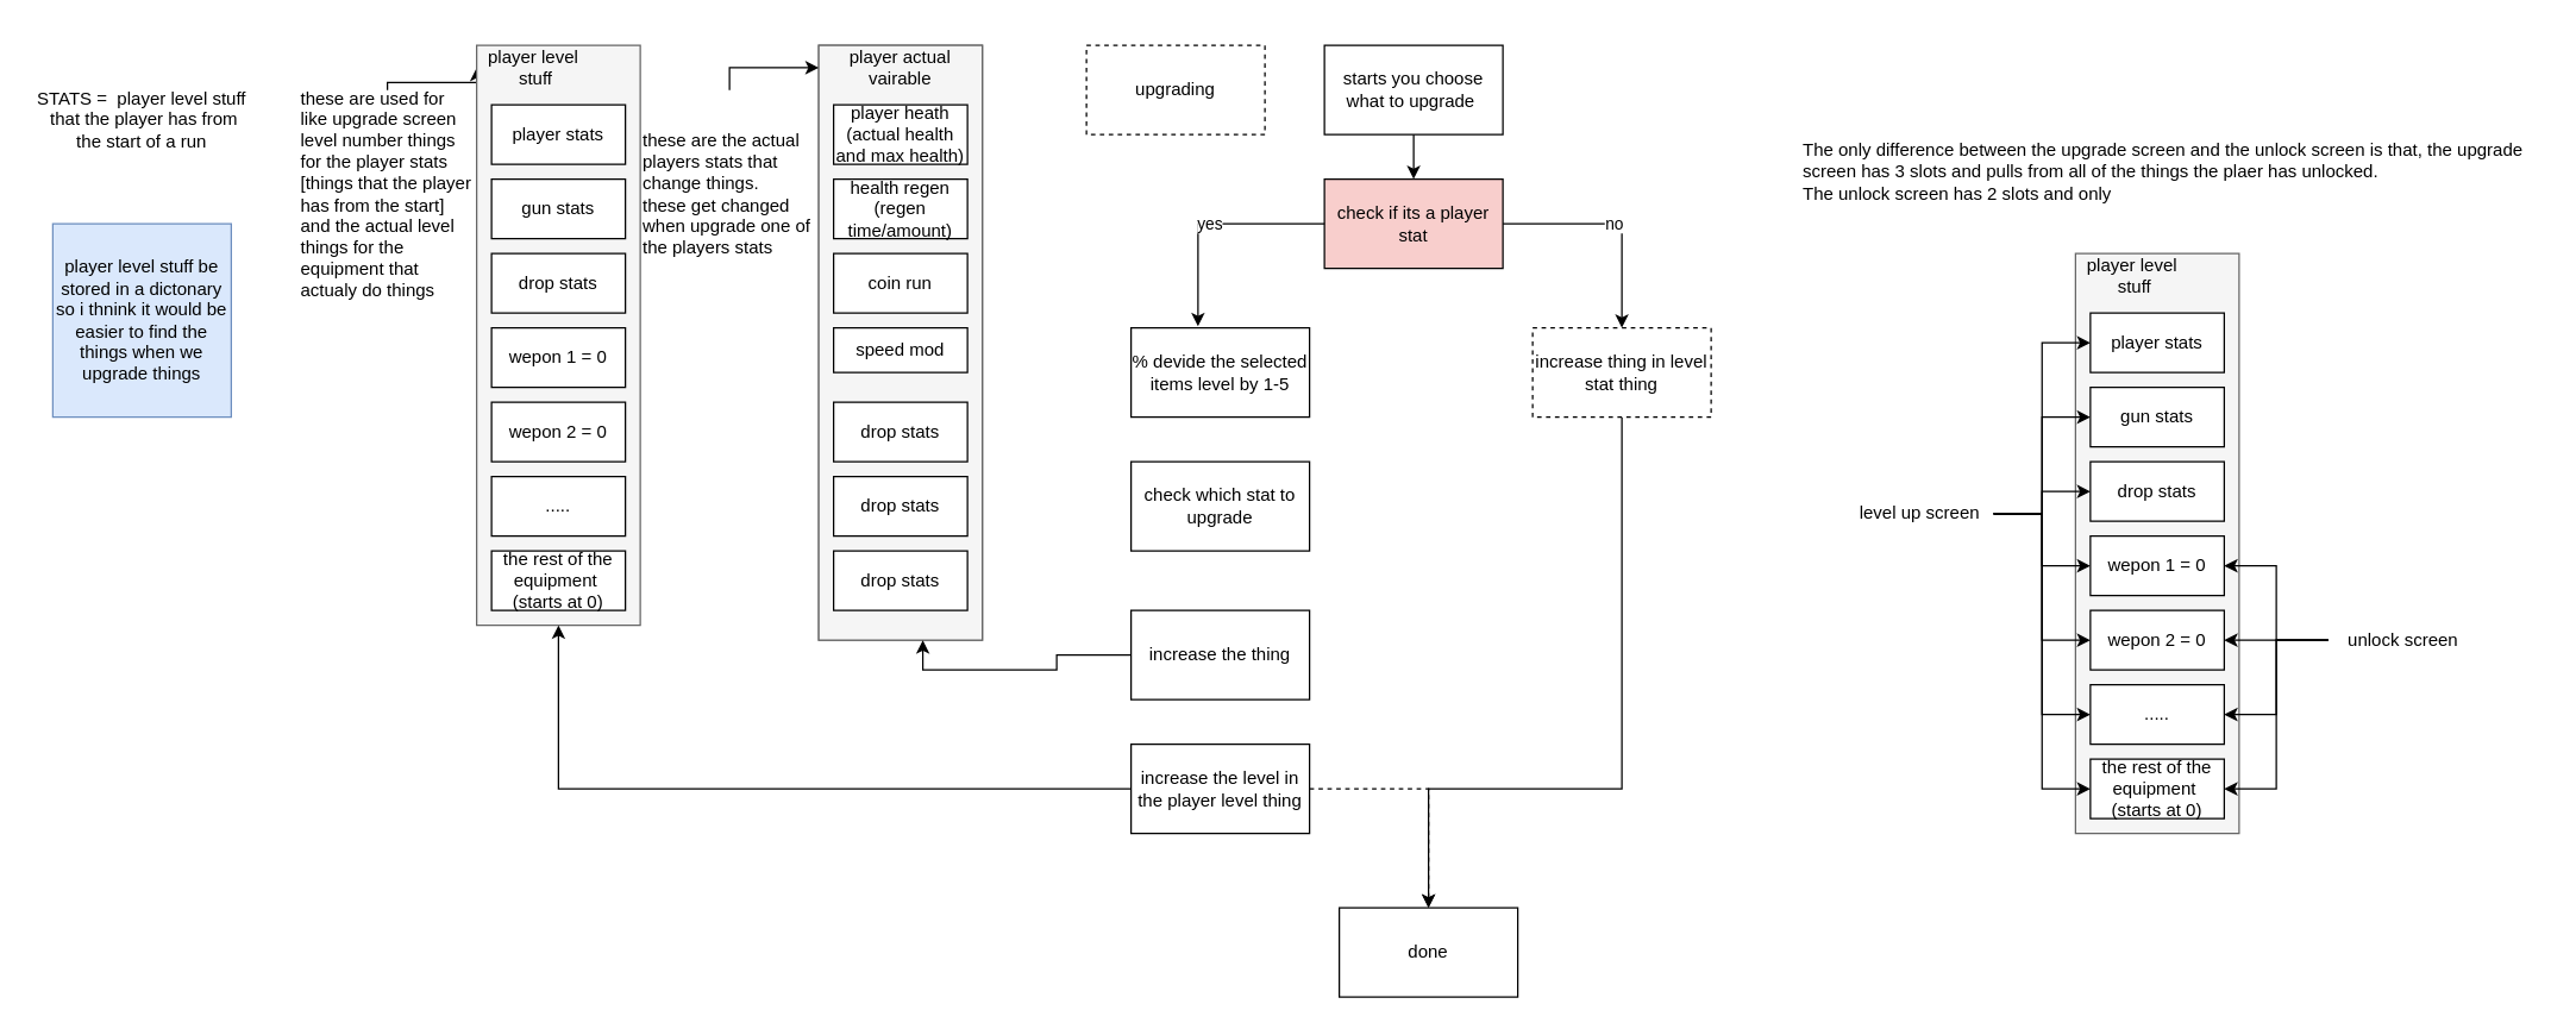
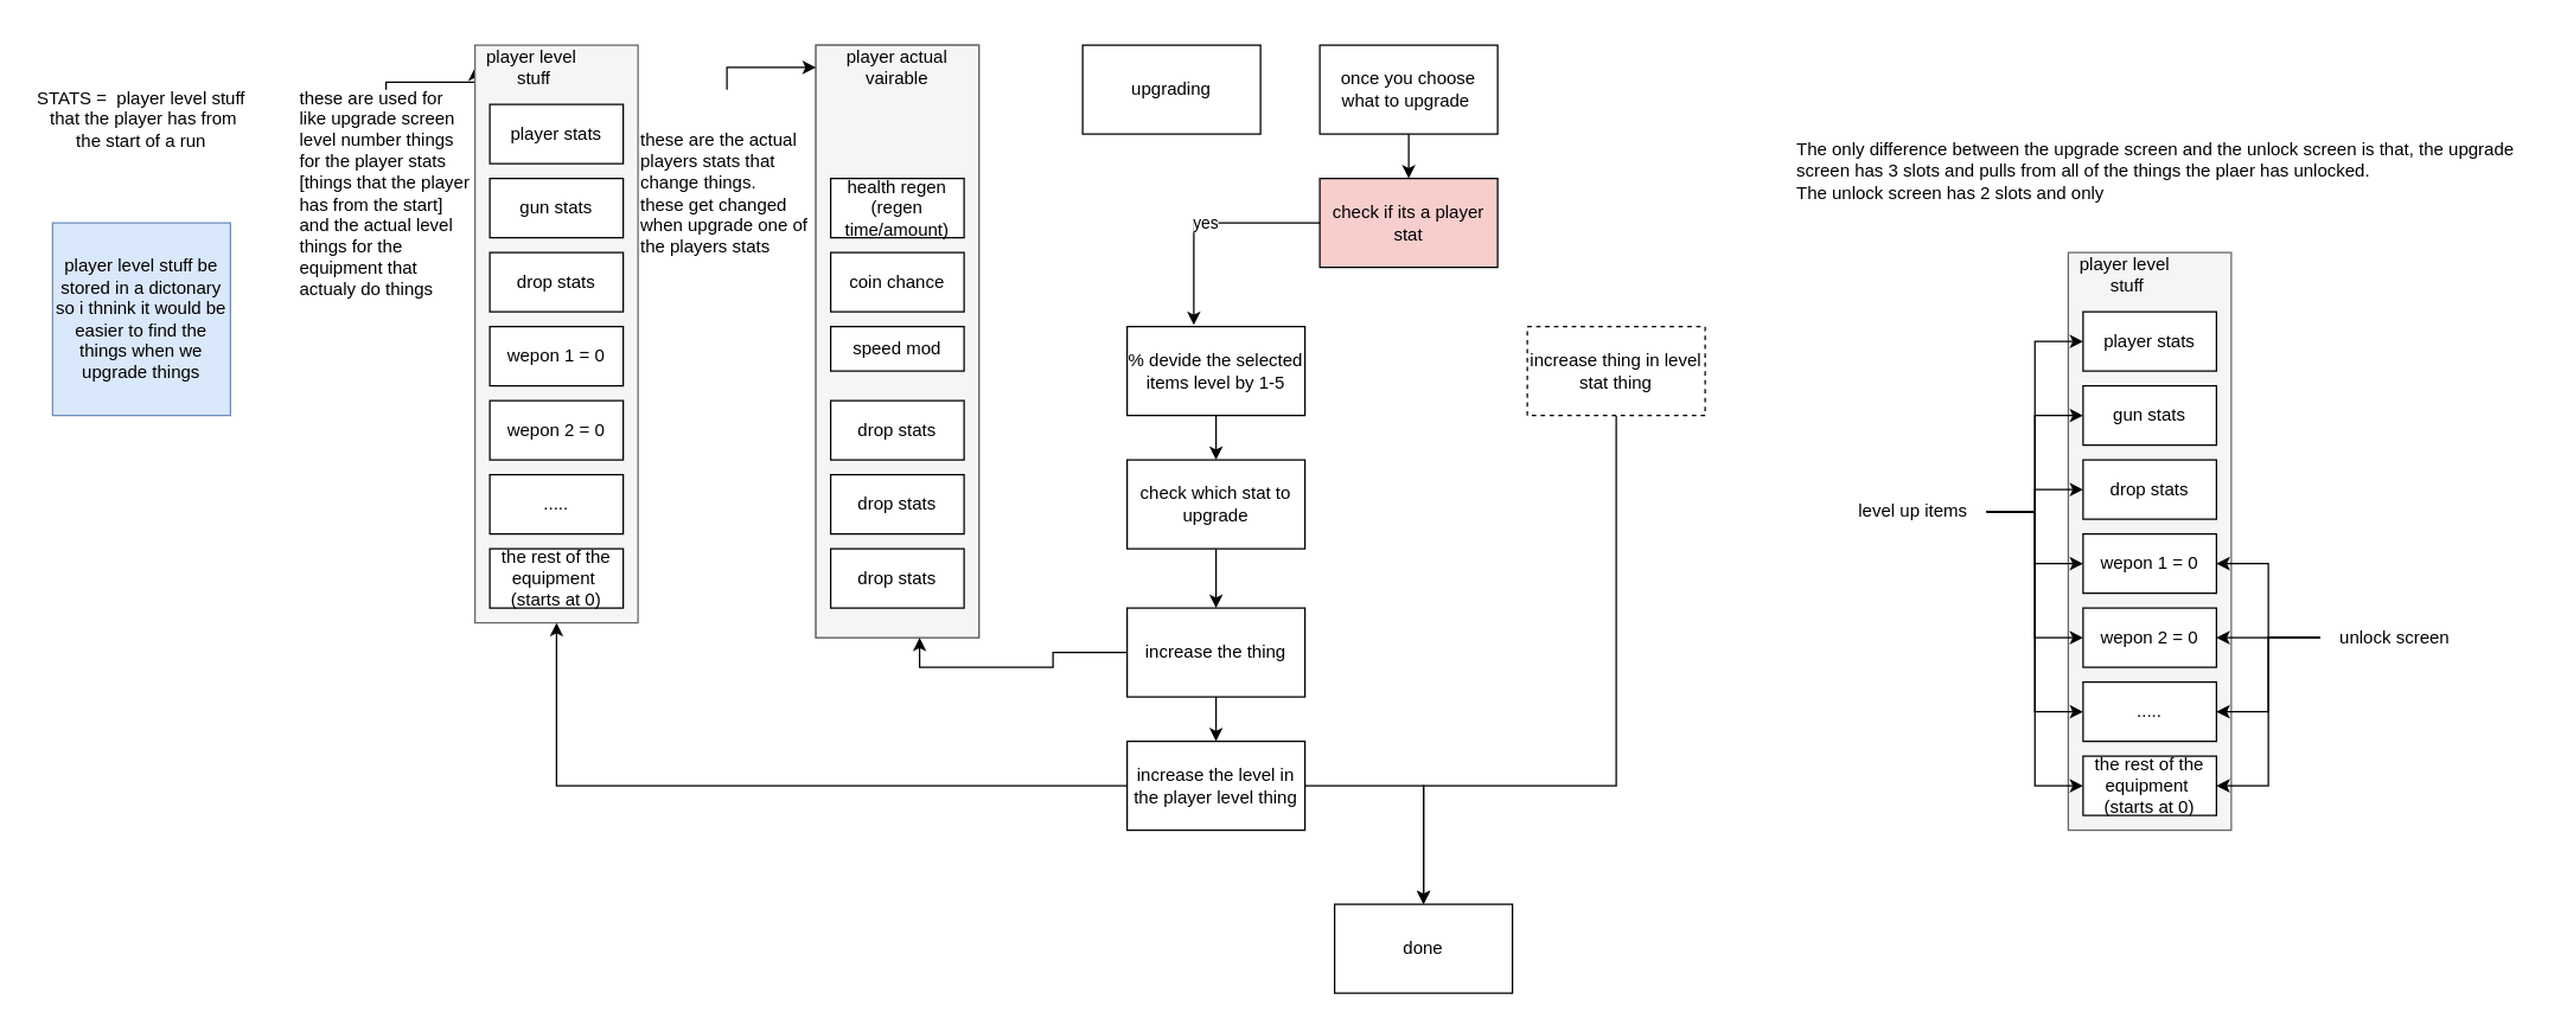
  <mxCell id="0" />
  <mxCell id="1" parent="0" />
  <mxCell id="2" value="STATS =&amp;nbsp; player level stuff&lt;br&gt;&amp;nbsp;that the player has from the start of a run" style="text;html=1;strokeColor=none;fillColor=none;align=center;verticalAlign=middle;whiteSpace=wrap;rounded=0;" vertex="1" parent="1"><mxGeometry y="30" width="150" height="100" as="geometry" x="20" /></mxCell>
  <mxCell id="3" value="player level stuff be stored in a dictonary so i thnink it would be easier to find the things when we upgrade things" style="text;html=1;strokeColor=#6c8ebf;fillColor=#dae8fc;align=center;verticalAlign=middle;whiteSpace=wrap;rounded=0;" vertex="1" parent="1"><mxGeometry x="35" y="150" width="120" height="130" as="geometry" /></mxCell>
  <mxCell id="4" value="" style="group" vertex="1" connectable="0" parent="1"><mxGeometry x="430" y="30" width="230" height="400" as="geometry" /></mxCell>
  <mxCell id="5" value="" style="group;fillColor=#f5f5f5;fontColor=#333333;strokeColor=#666666;container=0;" vertex="1" connectable="0" parent="4"><mxGeometry x="120" width="110" height="400" as="geometry" /></mxCell>
  <mxCell id="6" value="&lt;div style=&quot;&quot;&gt;these are the actual players stats that change things.&lt;/div&gt;&lt;div style=&quot;&quot;&gt;these get changed when upgrade one of the players stats&lt;/div&gt;" style="text;html=1;strokeColor=none;fillColor=none;align=left;verticalAlign=middle;whiteSpace=wrap;rounded=0;" vertex="1" parent="4"><mxGeometry y="30" width="120" height="140" as="geometry" /></mxCell>
  <mxCell id="7" value="" style="rounded=0;whiteSpace=wrap;html=1;fillColor=#f5f5f5;fontColor=#333333;strokeColor=#666666;" vertex="1" parent="4"><mxGeometry x="120" width="110" height="400" as="geometry" /></mxCell>
  <mxCell id="8" value="player actual&lt;br&gt;vairable" style="text;html=1;strokeColor=none;fillColor=none;align=center;verticalAlign=middle;whiteSpace=wrap;rounded=0;" vertex="1" parent="4"><mxGeometry x="120" width="110" height="30" as="geometry" /></mxCell>
  <mxCell id="9" style="edgeStyle=orthogonalEdgeStyle;rounded=0;orthogonalLoop=1;jettySize=auto;html=1;exitX=0.5;exitY=0;exitDx=0;exitDy=0;entryX=0;entryY=0.5;entryDx=0;entryDy=0;" edge="1" parent="4" source="6" target="8"><mxGeometry relative="1" as="geometry"><Array as="points"><mxPoint x="60" y="15" /></Array></mxGeometry></mxCell>
- <mxCell id="10" value="player heath&lt;br&gt;(actual health and max health)" style="rounded=0;whiteSpace=wrap;html=1;" vertex="1" parent="4"><mxGeometry x="130" y="40" width="90" height="40" as="geometry" /></mxCell>
  <mxCell id="11" value="speed mod" style="rounded=0;whiteSpace=wrap;html=1;" vertex="1" parent="4"><mxGeometry x="130" y="190" width="90" height="30" as="geometry" /></mxCell>
- <mxCell id="12" value="coin run" style="rounded=0;whiteSpace=wrap;html=1;" vertex="1" parent="4"><mxGeometry x="130" y="140" width="90" height="40" as="geometry" /></mxCell>
+ <mxCell id="12" value="coin chance" style="rounded=0;whiteSpace=wrap;html=1;" vertex="1" parent="4"><mxGeometry x="130" y="140" width="90" height="40" as="geometry" /></mxCell>
  <mxCell id="13" value="health regen&lt;br&gt;(regen time/amount)" style="rounded=0;whiteSpace=wrap;html=1;" vertex="1" parent="4"><mxGeometry x="130" y="90" width="90" height="40" as="geometry" /></mxCell>
  <mxCell id="14" value="drop stats" style="rounded=0;whiteSpace=wrap;html=1;" vertex="1" parent="4"><mxGeometry x="130" y="240" width="90" height="40" as="geometry" /></mxCell>
  <mxCell id="15" value="drop stats" style="rounded=0;whiteSpace=wrap;html=1;" vertex="1" parent="4"><mxGeometry x="130" y="290" width="90" height="40" as="geometry" /></mxCell>
  <mxCell id="16" value="drop stats" style="rounded=0;whiteSpace=wrap;html=1;" vertex="1" parent="4"><mxGeometry x="130" y="340" width="90" height="40" as="geometry" /></mxCell>
  <mxCell id="17" value="" style="group" vertex="1" connectable="0" parent="1"><mxGeometry x="200" y="30" width="230" height="390" as="geometry" /></mxCell>
  <mxCell id="18" value="&lt;div style=&quot;&quot;&gt;&lt;span style=&quot;background-color: initial;&quot;&gt;these are used for like upgrade screen level number things for the player stats [things that the player has from the start]&lt;/span&gt;&lt;/div&gt;&lt;div style=&quot;&quot;&gt;&lt;span style=&quot;background-color: initial;&quot;&gt;and the actual level things for the equipment that actualy do things&lt;/span&gt;&lt;/div&gt;" style="text;html=1;strokeColor=none;fillColor=none;align=left;verticalAlign=middle;whiteSpace=wrap;rounded=0;container=0;" vertex="1" parent="17"><mxGeometry y="30" width="120" height="140" as="geometry" /></mxCell>
  <mxCell id="19" style="edgeStyle=orthogonalEdgeStyle;rounded=0;orthogonalLoop=1;jettySize=auto;html=1;entryX=0;entryY=0.5;entryDx=0;entryDy=0;" edge="1" parent="17" source="18" target="21"><mxGeometry relative="1" as="geometry"><Array as="points"><mxPoint x="60" y="25" /></Array></mxGeometry></mxCell>
  <mxCell id="20" value="" style="rounded=0;whiteSpace=wrap;html=1;container=0;fillColor=#f5f5f5;fontColor=#333333;strokeColor=#666666;" vertex="1" parent="17"><mxGeometry x="120" width="110" height="390" as="geometry" /></mxCell>
  <mxCell id="21" value="player level&amp;nbsp;&lt;br&gt;stuff" style="text;html=1;strokeColor=none;fillColor=none;align=center;verticalAlign=middle;whiteSpace=wrap;rounded=0;container=0;" vertex="1" parent="17"><mxGeometry x="120" width="80" height="30" as="geometry" /></mxCell>
  <mxCell id="22" value="player stats" style="rounded=0;whiteSpace=wrap;html=1;container=0;" vertex="1" parent="17"><mxGeometry x="130" y="40" width="90" height="40" as="geometry" /></mxCell>
  <mxCell id="23" value="gun stats" style="rounded=0;whiteSpace=wrap;html=1;container=0;" vertex="1" parent="17"><mxGeometry x="130" y="90" width="90" height="40" as="geometry" /></mxCell>
  <mxCell id="24" value="drop stats" style="rounded=0;whiteSpace=wrap;html=1;container=0;" vertex="1" parent="17"><mxGeometry x="130" y="140" width="90" height="40" as="geometry" /></mxCell>
  <mxCell id="25" value="wepon 1 = 0" style="rounded=0;whiteSpace=wrap;html=1;container=0;" vertex="1" parent="17"><mxGeometry x="130" y="190" width="90" height="40" as="geometry" /></mxCell>
  <mxCell id="26" value="wepon 2 = 0" style="rounded=0;whiteSpace=wrap;html=1;container=0;" vertex="1" parent="17"><mxGeometry x="130" y="240" width="90" height="40" as="geometry" /></mxCell>
  <mxCell id="27" value="the rest of the equipment&amp;nbsp;&lt;br&gt;(starts at 0)" style="rounded=0;whiteSpace=wrap;html=1;container=0;" vertex="1" parent="17"><mxGeometry x="130" y="340" width="90" height="40" as="geometry" /></mxCell>
  <mxCell id="28" value="....." style="rounded=0;whiteSpace=wrap;html=1;container=0;" vertex="1" parent="17"><mxGeometry x="130" y="290" width="90" height="40" as="geometry" /></mxCell>
  <mxCell id="29" value="" style="group" vertex="1" connectable="0" parent="1"><mxGeometry x="730" y="30" width="420" height="640" as="geometry" /></mxCell>
- <mxCell id="30" value="upgrading" style="whiteSpace=wrap;html=1;dashed=1;" vertex="1" parent="29"><mxGeometry width="120" height="60" as="geometry" /></mxCell>
- <mxCell id="31" value="starts you choose what to upgrade&amp;nbsp;" style="whiteSpace=wrap;html=1;" vertex="1" parent="29"><mxGeometry x="160" width="120" height="60" as="geometry" /></mxCell>
+ <mxCell id="30" value="upgrading" style="whiteSpace=wrap;html=1;" vertex="1" parent="29"><mxGeometry width="120" height="60" as="geometry" /></mxCell>
+ <mxCell id="31" value="once you choose what to upgrade&amp;nbsp;" style="whiteSpace=wrap;html=1;" vertex="1" parent="29"><mxGeometry x="160" width="120" height="60" as="geometry" /></mxCell>
  <mxCell id="32" value="check if its a player stat" style="whiteSpace=wrap;html=1;fillColor=#f8cecc;" vertex="1" parent="29"><mxGeometry x="160" y="90" width="120" height="60" as="geometry" /></mxCell>
  <mxCell id="33" value="" style="edgeStyle=orthogonalEdgeStyle;rounded=0;orthogonalLoop=1;jettySize=auto;html=1;" edge="1" parent="29" source="31" target="32"><mxGeometry relative="1" as="geometry" /></mxCell>
  <mxCell id="34" value="% devide the selected items level by 1-5" style="whiteSpace=wrap;html=1;" vertex="1" parent="29"><mxGeometry x="30" y="190" width="120" height="60" as="geometry" /></mxCell>
  <mxCell id="35" value="yes" style="edgeStyle=orthogonalEdgeStyle;rounded=0;orthogonalLoop=1;jettySize=auto;html=1;entryX=0.375;entryY=-0.017;entryDx=0;entryDy=0;entryPerimeter=0;" edge="1" parent="29" source="32" target="34"><mxGeometry relative="1" as="geometry" /></mxCell>
  <mxCell id="36" value="check which stat to upgrade" style="whiteSpace=wrap;html=1;" vertex="1" parent="29"><mxGeometry x="30" y="280" width="120" height="60" as="geometry" /></mxCell>
+ <mxCell id="37" value="" style="edgeStyle=orthogonalEdgeStyle;rounded=0;orthogonalLoop=1;jettySize=auto;html=1;" edge="1" parent="29" source="34" target="36"><mxGeometry relative="1" as="geometry" /></mxCell>
  <mxCell id="38" value="increase the thing" style="whiteSpace=wrap;html=1;" vertex="1" parent="29"><mxGeometry x="30" y="380" width="120" height="60" as="geometry" /></mxCell>
+ <mxCell id="39" value="" style="edgeStyle=orthogonalEdgeStyle;rounded=0;orthogonalLoop=1;jettySize=auto;html=1;" edge="1" parent="29" source="36" target="38"><mxGeometry relative="1" as="geometry" /></mxCell>
  <mxCell id="40" value="increase the level in the player level thing" style="whiteSpace=wrap;html=1;" vertex="1" parent="29"><mxGeometry x="30" y="470" width="120" height="60" as="geometry" /></mxCell>
+ <mxCell id="41" value="" style="edgeStyle=orthogonalEdgeStyle;rounded=0;orthogonalLoop=1;jettySize=auto;html=1;" edge="1" parent="29" source="38" target="40"><mxGeometry relative="1" as="geometry" /></mxCell>
  <mxCell id="42" value="done" style="whiteSpace=wrap;html=1;" vertex="1" parent="29"><mxGeometry x="170" y="580" width="120" height="60" as="geometry" /></mxCell>
- <mxCell id="43" style="edgeStyle=orthogonalEdgeStyle;rounded=0;orthogonalLoop=1;jettySize=auto;html=1;entryX=0.5;entryY=0;entryDx=0;entryDy=0;dashed=1;" edge="1" parent="29" source="40" target="42"><mxGeometry relative="1" as="geometry" /></mxCell>
+ <mxCell id="43" style="edgeStyle=orthogonalEdgeStyle;rounded=0;orthogonalLoop=1;jettySize=auto;html=1;entryX=0.5;entryY=0;entryDx=0;entryDy=0;" edge="1" parent="29" source="40" target="42"><mxGeometry relative="1" as="geometry" /></mxCell>
  <mxCell id="44" style="edgeStyle=orthogonalEdgeStyle;rounded=0;orthogonalLoop=1;jettySize=auto;html=1;entryX=0.5;entryY=0;entryDx=0;entryDy=0;" edge="1" parent="29" source="45" target="42"><mxGeometry relative="1" as="geometry"><Array as="points"><mxPoint x="360" y="500" /><mxPoint x="230" y="500" /></Array></mxGeometry></mxCell>
  <mxCell id="45" value="increase thing in level stat thing" style="whiteSpace=wrap;html=1;dashed=1;" vertex="1" parent="29"><mxGeometry x="300" y="190" width="120" height="60" as="geometry" /></mxCell>
- <mxCell id="46" value="no" style="edgeStyle=orthogonalEdgeStyle;rounded=0;orthogonalLoop=1;jettySize=auto;html=1;exitX=1;exitY=0.5;exitDx=0;exitDy=0;entryX=0.5;entryY=0;entryDx=0;entryDy=0;" edge="1" parent="29" source="32" target="45"><mxGeometry relative="1" as="geometry" /></mxCell>
  <mxCell id="47" style="edgeStyle=orthogonalEdgeStyle;rounded=0;orthogonalLoop=1;jettySize=auto;html=1;entryX=0.636;entryY=1;entryDx=0;entryDy=0;entryPerimeter=0;" edge="1" parent="1" source="38" target="7"><mxGeometry relative="1" as="geometry" /></mxCell>
  <mxCell id="48" style="edgeStyle=orthogonalEdgeStyle;rounded=0;orthogonalLoop=1;jettySize=auto;html=1;entryX=0.5;entryY=1;entryDx=0;entryDy=0;" edge="1" parent="1" source="40" target="20"><mxGeometry relative="1" as="geometry" /></mxCell>
  <mxCell id="49" value="The only difference between the upgrade screen and the unlock screen is that, the upgrade screen has 3 slots and pulls from all of the things the plaer has unlocked.&lt;br&gt;The unlock screen has 2 slots and only&amp;nbsp;" style="text;html=1;strokeColor=none;fillColor=none;align=left;verticalAlign=middle;whiteSpace=wrap;rounded=0;" vertex="1" parent="1"><mxGeometry x="1210" width="500" height="190" as="geometry" y="20" /></mxCell>
  <mxCell id="50" value="" style="group" vertex="1" connectable="0" parent="1"><mxGeometry x="1240" y="170" width="425" height="390" as="geometry" /></mxCell>
  <mxCell id="51" value="" style="rounded=0;whiteSpace=wrap;html=1;container=0;fillColor=#f5f5f5;fontColor=#333333;strokeColor=#666666;" vertex="1" parent="50"><mxGeometry x="155" width="110" height="390" as="geometry" /></mxCell>
  <mxCell id="52" value="player level&amp;nbsp;&lt;br&gt;stuff" style="text;html=1;strokeColor=none;fillColor=none;align=center;verticalAlign=middle;whiteSpace=wrap;rounded=0;container=0;" vertex="1" parent="50"><mxGeometry x="155" width="80" height="30" as="geometry" /></mxCell>
  <mxCell id="53" value="player stats" style="rounded=0;whiteSpace=wrap;html=1;container=0;" vertex="1" parent="50"><mxGeometry x="165" y="40" width="90" height="40" as="geometry" /></mxCell>
  <mxCell id="54" value="gun stats" style="rounded=0;whiteSpace=wrap;html=1;container=0;" vertex="1" parent="50"><mxGeometry x="165" y="90" width="90" height="40" as="geometry" /></mxCell>
  <mxCell id="55" value="drop stats" style="rounded=0;whiteSpace=wrap;html=1;container=0;" vertex="1" parent="50"><mxGeometry x="165" y="140" width="90" height="40" as="geometry" /></mxCell>
  <mxCell id="56" value="wepon 1 = 0" style="rounded=0;whiteSpace=wrap;html=1;container=0;" vertex="1" parent="50"><mxGeometry x="165" y="190" width="90" height="40" as="geometry" /></mxCell>
  <mxCell id="57" value="wepon 2 = 0" style="rounded=0;whiteSpace=wrap;html=1;container=0;" vertex="1" parent="50"><mxGeometry x="165" y="240" width="90" height="40" as="geometry" /></mxCell>
  <mxCell id="58" value="the rest of the equipment&amp;nbsp;&lt;br&gt;(starts at 0)" style="rounded=0;whiteSpace=wrap;html=1;container=0;" vertex="1" parent="50"><mxGeometry x="165" y="340" width="90" height="40" as="geometry" /></mxCell>
  <mxCell id="59" value="....." style="rounded=0;whiteSpace=wrap;html=1;container=0;" vertex="1" parent="50"><mxGeometry x="165" y="290" width="90" height="40" as="geometry" /></mxCell>
  <mxCell id="60" style="edgeStyle=orthogonalEdgeStyle;rounded=0;orthogonalLoop=1;jettySize=auto;html=1;entryX=0;entryY=0.5;entryDx=0;entryDy=0;" edge="1" parent="50" source="67" target="53"><mxGeometry relative="1" as="geometry" /></mxCell>
  <mxCell id="61" style="edgeStyle=orthogonalEdgeStyle;rounded=0;orthogonalLoop=1;jettySize=auto;html=1;entryX=0;entryY=0.5;entryDx=0;entryDy=0;" edge="1" parent="50" source="67" target="54"><mxGeometry relative="1" as="geometry" /></mxCell>
  <mxCell id="62" style="edgeStyle=orthogonalEdgeStyle;rounded=0;orthogonalLoop=1;jettySize=auto;html=1;entryX=0;entryY=0.5;entryDx=0;entryDy=0;" edge="1" parent="50" source="67" target="55"><mxGeometry relative="1" as="geometry" /></mxCell>
  <mxCell id="63" style="edgeStyle=orthogonalEdgeStyle;rounded=0;orthogonalLoop=1;jettySize=auto;html=1;" edge="1" parent="50" source="67" target="56"><mxGeometry relative="1" as="geometry" /></mxCell>
  <mxCell id="64" style="edgeStyle=orthogonalEdgeStyle;rounded=0;orthogonalLoop=1;jettySize=auto;html=1;entryX=0;entryY=0.5;entryDx=0;entryDy=0;" edge="1" parent="50" source="67" target="57"><mxGeometry relative="1" as="geometry" /></mxCell>
  <mxCell id="65" style="edgeStyle=orthogonalEdgeStyle;rounded=0;orthogonalLoop=1;jettySize=auto;html=1;entryX=0;entryY=0.5;entryDx=0;entryDy=0;" edge="1" parent="50" source="67" target="59"><mxGeometry relative="1" as="geometry" /></mxCell>
  <mxCell id="66" style="edgeStyle=orthogonalEdgeStyle;rounded=0;orthogonalLoop=1;jettySize=auto;html=1;entryX=0;entryY=0.5;entryDx=0;entryDy=0;" edge="1" parent="50" source="67" target="58"><mxGeometry relative="1" as="geometry" /></mxCell>
- <mxCell id="67" value="level up screen" style="text;html=1;align=center;verticalAlign=middle;resizable=0;points=[];autosize=1;strokeColor=none;fillColor=none;" vertex="1" parent="50"><mxGeometry y="160" width="100" height="30" as="geometry" /></mxCell>
+ <mxCell id="67" value="level up items" style="text;html=1;align=center;verticalAlign=middle;resizable=0;points=[];autosize=1;strokeColor=none;fillColor=none;" vertex="1" parent="50"><mxGeometry y="160" width="100" height="30" as="geometry" /></mxCell>
  <mxCell id="68" style="edgeStyle=orthogonalEdgeStyle;rounded=0;orthogonalLoop=1;jettySize=auto;html=1;entryX=1;entryY=0.5;entryDx=0;entryDy=0;" edge="1" parent="50" source="72" target="56"><mxGeometry relative="1" as="geometry" /></mxCell>
  <mxCell id="69" style="edgeStyle=orthogonalEdgeStyle;rounded=0;orthogonalLoop=1;jettySize=auto;html=1;entryX=1;entryY=0.5;entryDx=0;entryDy=0;" edge="1" parent="50" source="72" target="57"><mxGeometry relative="1" as="geometry" /></mxCell>
  <mxCell id="70" style="edgeStyle=orthogonalEdgeStyle;rounded=0;orthogonalLoop=1;jettySize=auto;html=1;entryX=1;entryY=0.5;entryDx=0;entryDy=0;" edge="1" parent="50" source="72" target="59"><mxGeometry relative="1" as="geometry" /></mxCell>
  <mxCell id="71" style="edgeStyle=orthogonalEdgeStyle;rounded=0;orthogonalLoop=1;jettySize=auto;html=1;entryX=1;entryY=0.5;entryDx=0;entryDy=0;" edge="1" parent="50" source="72" target="58"><mxGeometry relative="1" as="geometry" /></mxCell>
  <mxCell id="72" value="unlock screen" style="text;html=1;align=center;verticalAlign=middle;resizable=0;points=[];autosize=1;strokeColor=none;fillColor=none;" vertex="1" parent="50"><mxGeometry x="325" y="245" width="100" height="30" as="geometry" /></mxCell>
